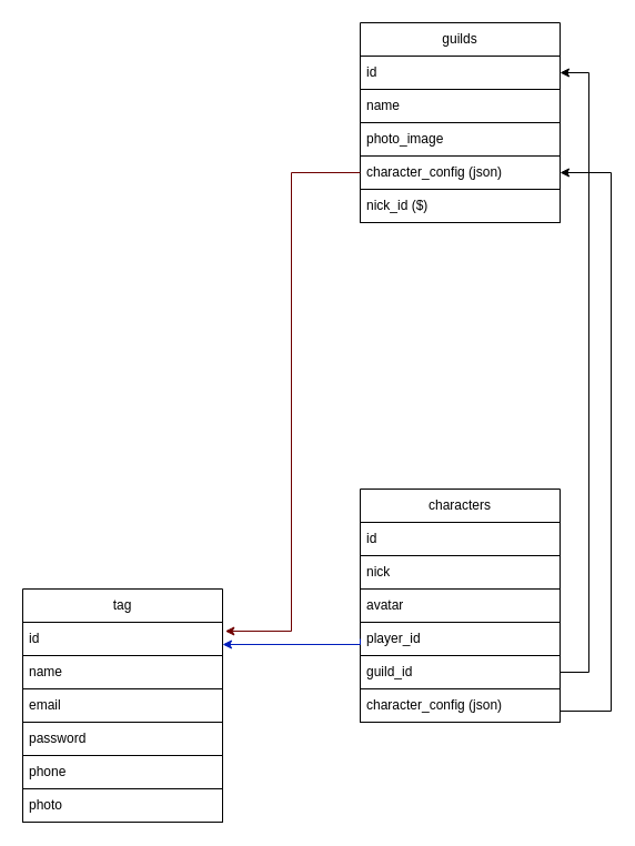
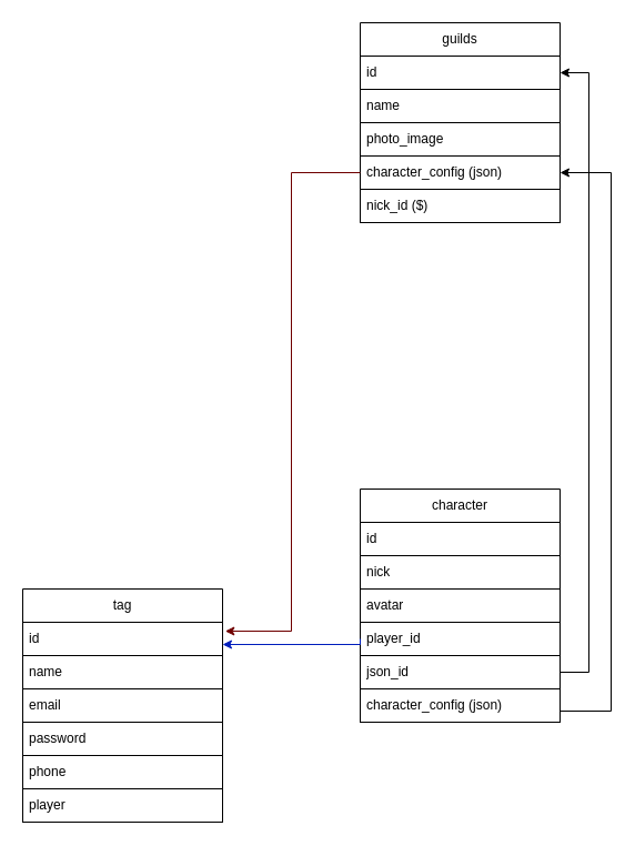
  <mxCell id="0" />
  <mxCell id="1" parent="0" />
  <mxCell id="2" value="guilds" style="swimlane;fontStyle=0;childLayout=stackLayout;horizontal=1;startSize=30;horizontalStack=0;resizeParent=1;resizeParentMax=0;resizeLast=0;collapsible=1;marginBottom=0;whiteSpace=wrap;html=1;gradientColor=none;swimlaneFillColor=default;" parent="1" vertex="1"><mxGeometry x="324" y="20" width="180" height="180" as="geometry"><mxRectangle x="80" y="80" width="70" height="30" as="alternateBounds" /></mxGeometry></mxCell>
  <mxCell id="3" value="id" style="text;strokeColor=default;fillColor=none;align=left;verticalAlign=middle;spacingLeft=4;spacingRight=4;overflow=hidden;points=[[0,0.5],[1,0.5]];portConstraint=eastwest;rotatable=0;whiteSpace=wrap;html=1;" parent="2" vertex="1"><mxGeometry y="30" width="180" height="30" as="geometry" /></mxCell>
  <mxCell id="4" value="name" style="text;strokeColor=default;fillColor=none;align=left;verticalAlign=middle;spacingLeft=4;spacingRight=4;overflow=hidden;points=[[0,0.5],[1,0.5]];portConstraint=eastwest;rotatable=0;whiteSpace=wrap;html=1;" parent="2" vertex="1"><mxGeometry y="60" width="180" height="30" as="geometry" /></mxCell>
  <mxCell id="5" value="photo_image" style="text;strokeColor=none;fillColor=none;align=left;verticalAlign=middle;spacingLeft=4;spacingRight=4;overflow=hidden;points=[[0,0.5],[1,0.5]];portConstraint=eastwest;rotatable=0;whiteSpace=wrap;html=1;" parent="2" vertex="1"><mxGeometry y="90" width="180" height="30" as="geometry" /></mxCell>
  <mxCell id="6" value="character_config (json)" style="text;strokeColor=default;fillColor=none;align=left;verticalAlign=middle;spacingLeft=4;spacingRight=4;overflow=hidden;points=[[0,0.5],[1,0.5]];portConstraint=eastwest;rotatable=0;whiteSpace=wrap;html=1;" parent="2" vertex="1"><mxGeometry y="120" width="180" height="30" as="geometry" /></mxCell>
  <mxCell id="7" value="nick_id ($)" style="text;strokeColor=default;fillColor=none;align=left;verticalAlign=middle;spacingLeft=4;spacingRight=4;overflow=hidden;points=[[0,0.5],[1,0.5]];portConstraint=eastwest;rotatable=0;whiteSpace=wrap;html=1;" parent="2" vertex="1"><mxGeometry y="150" width="180" height="30" as="geometry" /></mxCell>
  <mxCell id="8" value="tag" style="swimlane;fontStyle=0;childLayout=stackLayout;horizontal=1;startSize=30;horizontalStack=0;resizeParent=1;resizeParentMax=0;resizeLast=0;collapsible=1;marginBottom=0;whiteSpace=wrap;html=1;gradientColor=none;swimlaneFillColor=default;" parent="1" vertex="1"><mxGeometry x="20" y="530" width="180" height="210" as="geometry"><mxRectangle x="80" y="80" width="70" height="30" as="alternateBounds" /></mxGeometry></mxCell>
  <mxCell id="9" value="id" style="text;strokeColor=default;fillColor=none;align=left;verticalAlign=middle;spacingLeft=4;spacingRight=4;overflow=hidden;points=[[0,0.5],[1,0.5]];portConstraint=eastwest;rotatable=0;whiteSpace=wrap;html=1;" parent="8" vertex="1"><mxGeometry y="30" width="180" height="30" as="geometry" /></mxCell>
  <mxCell id="10" value="name" style="text;strokeColor=default;fillColor=none;align=left;verticalAlign=middle;spacingLeft=4;spacingRight=4;overflow=hidden;points=[[0,0.5],[1,0.5]];portConstraint=eastwest;rotatable=0;whiteSpace=wrap;html=1;" parent="8" vertex="1"><mxGeometry y="60" width="180" height="30" as="geometry" /></mxCell>
  <mxCell id="11" value="email" style="text;strokeColor=none;fillColor=none;align=left;verticalAlign=middle;spacingLeft=4;spacingRight=4;overflow=hidden;points=[[0,0.5],[1,0.5]];portConstraint=eastwest;rotatable=0;whiteSpace=wrap;html=1;" parent="8" vertex="1"><mxGeometry y="90" width="180" height="30" as="geometry" /></mxCell>
  <mxCell id="12" value="password" style="text;strokeColor=default;fillColor=none;align=left;verticalAlign=middle;spacingLeft=4;spacingRight=4;overflow=hidden;points=[[0,0.5],[1,0.5]];portConstraint=eastwest;rotatable=0;whiteSpace=wrap;html=1;" parent="8" vertex="1"><mxGeometry y="120" width="180" height="30" as="geometry" /></mxCell>
  <mxCell id="13" value="phone" style="text;strokeColor=default;fillColor=none;align=left;verticalAlign=middle;spacingLeft=4;spacingRight=4;overflow=hidden;points=[[0,0.5],[1,0.5]];portConstraint=eastwest;rotatable=0;whiteSpace=wrap;html=1;" parent="8" vertex="1"><mxGeometry y="150" width="180" height="30" as="geometry" /></mxCell>
- <mxCell id="14" value="photo" style="text;strokeColor=default;fillColor=none;align=left;verticalAlign=middle;spacingLeft=4;spacingRight=4;overflow=hidden;points=[[0,0.5],[1,0.5]];portConstraint=eastwest;rotatable=0;whiteSpace=wrap;html=1;" parent="8" vertex="1"><mxGeometry y="180" width="180" height="30" as="geometry" /></mxCell>
- <mxCell id="15" value="characters" style="swimlane;fontStyle=0;childLayout=stackLayout;horizontal=1;startSize=30;horizontalStack=0;resizeParent=1;resizeParentMax=0;resizeLast=0;collapsible=1;marginBottom=0;whiteSpace=wrap;html=1;gradientColor=none;swimlaneFillColor=default;" parent="1" vertex="1"><mxGeometry x="324" y="440" width="180" height="210" as="geometry"><mxRectangle x="80" y="80" width="70" height="30" as="alternateBounds" /></mxGeometry></mxCell>
+ <mxCell id="14" value="player" style="text;strokeColor=default;fillColor=none;align=left;verticalAlign=middle;spacingLeft=4;spacingRight=4;overflow=hidden;points=[[0,0.5],[1,0.5]];portConstraint=eastwest;rotatable=0;whiteSpace=wrap;html=1;" parent="8" vertex="1"><mxGeometry y="180" width="180" height="30" as="geometry" /></mxCell>
+ <mxCell id="15" value="character" style="swimlane;fontStyle=0;childLayout=stackLayout;horizontal=1;startSize=30;horizontalStack=0;resizeParent=1;resizeParentMax=0;resizeLast=0;collapsible=1;marginBottom=0;whiteSpace=wrap;html=1;gradientColor=none;swimlaneFillColor=default;" parent="1" vertex="1"><mxGeometry x="324" y="440" width="180" height="210" as="geometry"><mxRectangle x="80" y="80" width="70" height="30" as="alternateBounds" /></mxGeometry></mxCell>
  <mxCell id="16" value="id" style="text;strokeColor=default;fillColor=none;align=left;verticalAlign=middle;spacingLeft=4;spacingRight=4;overflow=hidden;points=[[0,0.5],[1,0.5]];portConstraint=eastwest;rotatable=0;whiteSpace=wrap;html=1;" parent="15" vertex="1"><mxGeometry y="30" width="180" height="30" as="geometry" /></mxCell>
  <mxCell id="17" value="nick" style="text;strokeColor=default;fillColor=none;align=left;verticalAlign=middle;spacingLeft=4;spacingRight=4;overflow=hidden;points=[[0,0.5],[1,0.5]];portConstraint=eastwest;rotatable=0;whiteSpace=wrap;html=1;" parent="15" vertex="1"><mxGeometry y="60" width="180" height="30" as="geometry" /></mxCell>
  <mxCell id="18" value="avatar" style="text;strokeColor=default;fillColor=none;align=left;verticalAlign=middle;spacingLeft=4;spacingRight=4;overflow=hidden;points=[[0,0.5],[1,0.5]];portConstraint=eastwest;rotatable=0;whiteSpace=wrap;html=1;" parent="15" vertex="1"><mxGeometry y="90" width="180" height="30" as="geometry" /></mxCell>
  <mxCell id="19" value="player_id" style="text;strokeColor=default;fillColor=none;align=left;verticalAlign=middle;spacingLeft=4;spacingRight=4;overflow=hidden;points=[[0,0.5],[1,0.5]];portConstraint=eastwest;rotatable=0;whiteSpace=wrap;html=1;" parent="15" vertex="1"><mxGeometry y="120" width="180" height="30" as="geometry" /></mxCell>
- <mxCell id="20" value="guild_id" style="text;strokeColor=default;fillColor=none;align=left;verticalAlign=middle;spacingLeft=4;spacingRight=4;overflow=hidden;points=[[0,0.5],[1,0.5]];portConstraint=eastwest;rotatable=0;whiteSpace=wrap;html=1;" parent="15" vertex="1"><mxGeometry y="150" width="180" height="30" as="geometry" /></mxCell>
+ <mxCell id="20" value="json_id" style="text;strokeColor=default;fillColor=none;align=left;verticalAlign=middle;spacingLeft=4;spacingRight=4;overflow=hidden;points=[[0,0.5],[1,0.5]];portConstraint=eastwest;rotatable=0;whiteSpace=wrap;html=1;" parent="15" vertex="1"><mxGeometry y="150" width="180" height="30" as="geometry" /></mxCell>
  <mxCell id="21" value="character_config (json)" style="text;strokeColor=default;fillColor=none;align=left;verticalAlign=middle;spacingLeft=4;spacingRight=4;overflow=hidden;points=[[0,0.5],[1,0.5]];portConstraint=eastwest;rotatable=0;whiteSpace=wrap;html=1;" parent="15" vertex="1"><mxGeometry y="180" width="180" height="30" as="geometry" /></mxCell>
  <mxCell id="22" style="edgeStyle=orthogonalEdgeStyle;rounded=0;orthogonalLoop=1;jettySize=auto;html=1;exitX=0;exitY=0.5;exitDx=0;exitDy=0;fillColor=#0050ef;strokeColor=#001DBC;" parent="1" source="19" edge="1"><mxGeometry relative="1" as="geometry"><mxPoint x="200" y="580" as="targetPoint" /><Array as="points"><mxPoint x="324" y="580" /><mxPoint x="200" y="580" /></Array></mxGeometry></mxCell>
  <mxCell id="23" style="edgeStyle=orthogonalEdgeStyle;rounded=0;orthogonalLoop=1;jettySize=auto;html=1;exitX=0;exitY=0.5;exitDx=0;exitDy=0;entryX=1.013;entryY=0.267;entryDx=0;entryDy=0;entryPerimeter=0;fillColor=#a20025;strokeColor=#6F0000;" parent="1" source="6" target="9" edge="1"><mxGeometry relative="1" as="geometry" /></mxCell>
  <mxCell id="24" style="edgeStyle=orthogonalEdgeStyle;rounded=0;orthogonalLoop=1;jettySize=auto;html=1;exitX=1;exitY=0.5;exitDx=0;exitDy=0;entryX=1;entryY=0.5;entryDx=0;entryDy=0;" parent="1" source="20" target="6" edge="1"><mxGeometry relative="1" as="geometry"><Array as="points"><mxPoint x="504" y="640" /><mxPoint x="550" y="640" /><mxPoint x="550" y="155" /></Array></mxGeometry></mxCell>
  <mxCell id="25" style="edgeStyle=orthogonalEdgeStyle;rounded=0;orthogonalLoop=1;jettySize=auto;html=1;exitX=1;exitY=0.5;exitDx=0;exitDy=0;entryX=1;entryY=0.5;entryDx=0;entryDy=0;" parent="1" source="20" target="3" edge="1"><mxGeometry relative="1" as="geometry"><Array as="points"><mxPoint x="530" y="605" /><mxPoint x="530" y="65" /></Array></mxGeometry></mxCell>
